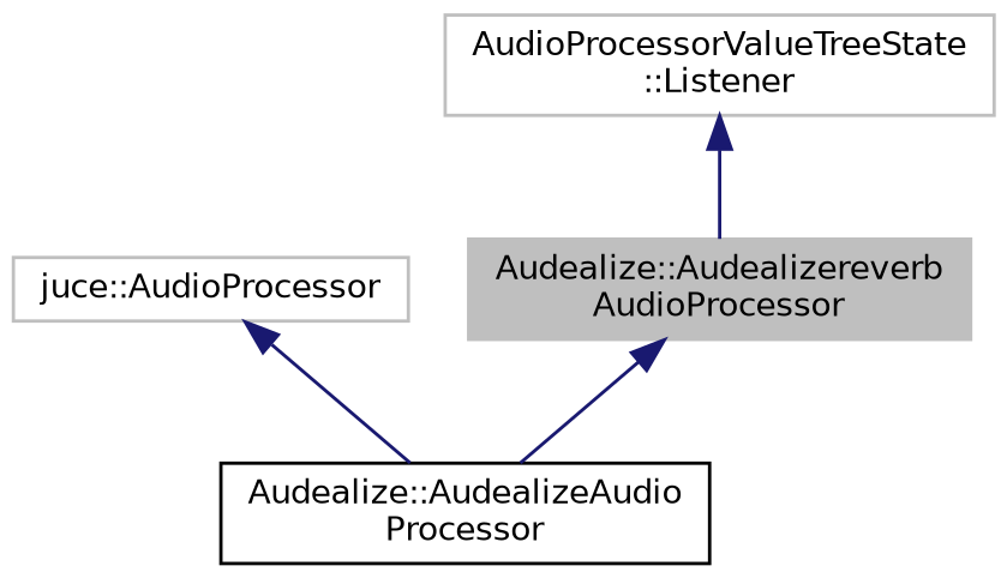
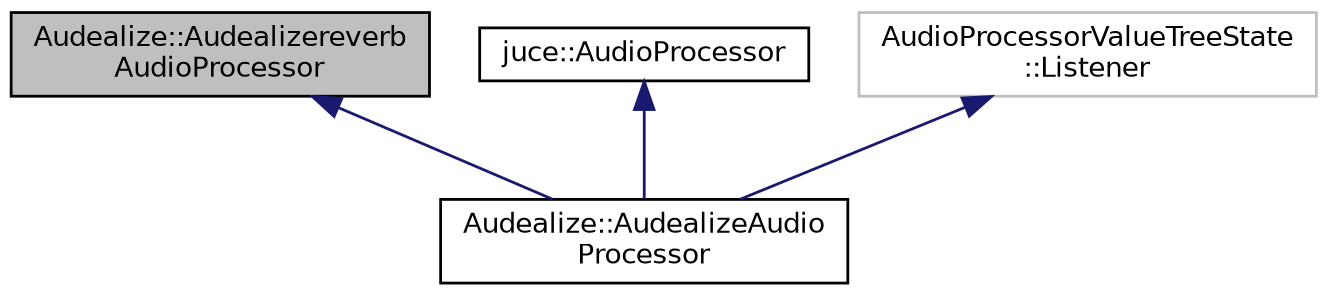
  digraph {
    node [color=black fillcolor=white fontname=Helvetica fontsize=10 shape=record style=filled]
    edge [color=midnightblue dir=back fontname=Helvetica fontsize=10 labelfontname=Helvetica labelfontsize=10 style=solid]
-   n1 [color=grey75 fillcolor=grey75 fontcolor=black height=0.2 label="Audealize::Audealizereverb\lAudioProcessor" width=0.4]
+   n1 [fillcolor=grey75 fontcolor=black height=0.2 label="Audealize::Audealizereverb\lAudioProcessor" width=0.4]
    n2 [height=0.2 label="Audealize::AudealizeAudio\lProcessor" width=0.4]
-   n3 [color=grey75 height=0.2 label="juce::AudioProcessor" width=0.4]
+   n3 [height=0.2 label="juce::AudioProcessor" width=0.4]
    n4 [color=grey75 height=0.2 label="AudioProcessorValueTreeState\l::Listener" width=0.4]
    n1 -> n2
    n3 -> n2
-   n4 -> n1
+   n4 -> n2
  }
